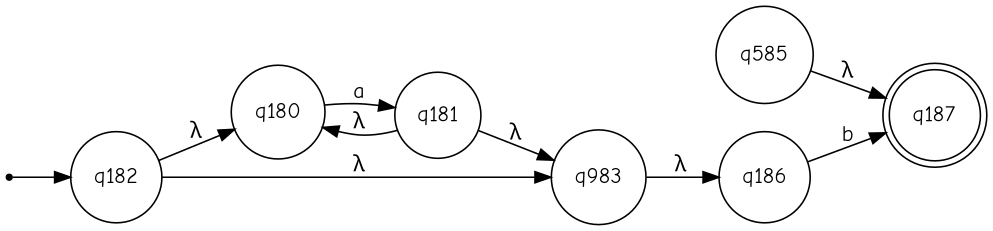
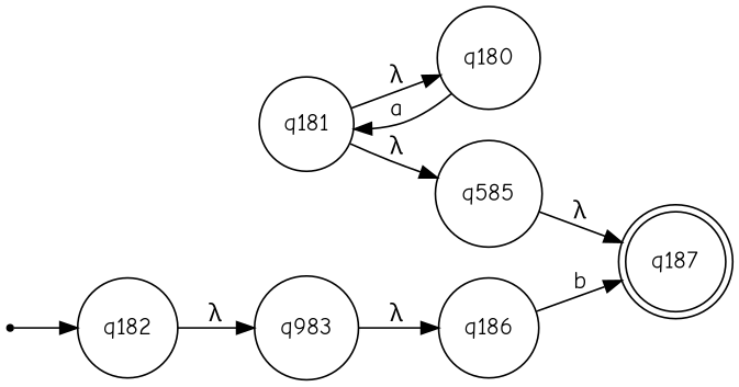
  digraph {
    fontname="Comic Neue"
    rankdir=LR
    node [fontname="Comic Neue" shape=circle]
    edge [fontname="Comic Neue"]
    q182
    q180
    n3 [label=q983]
    __start_point__ [shape=point]
    n5 [label=q585]
    q187 [shape=doublecircle]
    q186
    q181
-   q182 -> q180 [label="λ"]
    q182 -> n3 [label="λ"]
    q180 -> q181 [label=a]
    n3 -> q186 [label="λ"]
    __start_point__ -> q182
    n5 -> q187 [label="λ"]
    q186 -> q187 [label=b]
    q181 -> q180 [label="λ"]
-   q181 -> n3 [label="λ"]
+   q181 -> n5 [label="λ"]
  }
